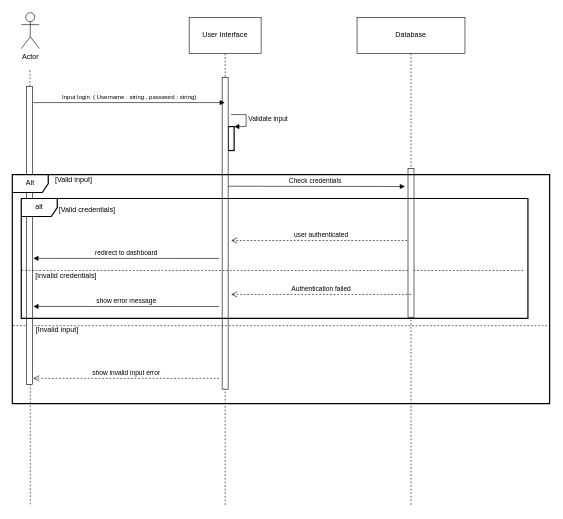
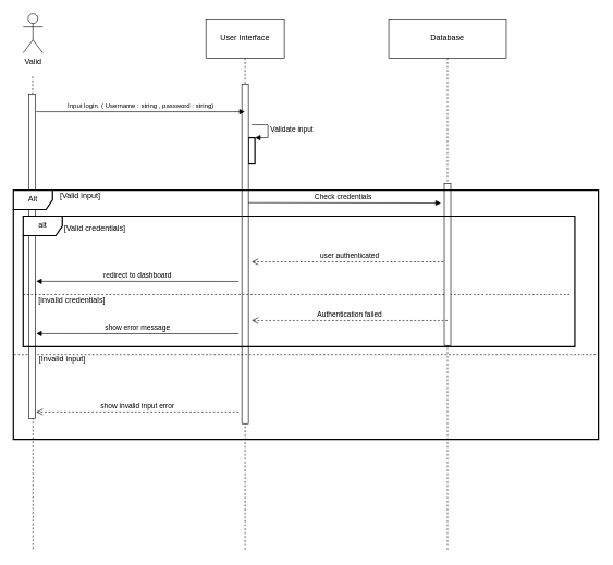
  <mxCell id="0" />
  <mxCell id="1" parent="0" />
  <mxCell id="2" value="Check credentials" style="html=1;verticalAlign=bottom;endArrow=block;exitX=0.5;exitY=0.349;exitDx=0;exitDy=0;exitPerimeter=0;" edge="1" parent="1" source="7"><mxGeometry width="80" relative="1" as="geometry"><mxPoint x="345" y="309.89" as="sourcePoint" /><mxPoint x="675" y="310.29" as="targetPoint" /></mxGeometry></mxCell>
- <mxCell id="3" value="Actor" style="shape=umlActor;verticalLabelPosition=bottom;labelBackgroundColor=#ffffff;verticalAlign=top;html=1;" vertex="1" parent="1"><mxGeometry x="35" y="20.29" width="30" height="60" as="geometry" /></mxCell>
+ <mxCell id="3" value="Valid" style="shape=umlActor;verticalLabelPosition=bottom;labelBackgroundColor=#ffffff;verticalAlign=top;html=1;" vertex="1" parent="1"><mxGeometry x="35" y="20.29" width="30" height="60" as="geometry" /></mxCell>
  <mxCell id="4" value="User Interface" style="shape=umlLifeline;perimeter=lifelinePerimeter;whiteSpace=wrap;html=1;container=1;collapsible=0;recursiveResize=0;outlineConnect=0;size=60;" vertex="1" parent="1"><mxGeometry x="315" y="28.29" width="120" height="814" as="geometry" /></mxCell>
  <mxCell id="5" value="" style="html=1;points=[];perimeter=orthogonalPerimeter;strokeWidth=2;" vertex="1" parent="4"><mxGeometry x="65" y="182" width="10" height="40" as="geometry" /></mxCell>
  <mxCell id="6" value="Validate input" style="edgeStyle=orthogonalEdgeStyle;html=1;align=left;spacingLeft=2;endArrow=block;rounded=0;entryX=1;entryY=0;" edge="1" target="5" parent="4"><mxGeometry relative="1" as="geometry"><mxPoint x="70" y="162" as="sourcePoint" /><Array as="points"><mxPoint x="95" y="162" /></Array></mxGeometry></mxCell>
  <mxCell id="7" value="" style="html=1;points=[];perimeter=orthogonalPerimeter;" vertex="1" parent="4"><mxGeometry x="55" y="100" width="10" height="520" as="geometry" /></mxCell>
  <mxCell id="8" value="" style="endArrow=none;dashed=1;html=1;" edge="1" parent="1" source="10"><mxGeometry width="50" height="50" relative="1" as="geometry"><mxPoint x="50.5" y="844.29" as="sourcePoint" /><mxPoint x="49.5" y="114.29" as="targetPoint" /></mxGeometry></mxCell>
  <mxCell id="9" value="" style="endArrow=none;dashed=1;html=1;entryX=1;entryY=0.66;entryDx=0;entryDy=0;entryPerimeter=0;exitX=0.001;exitY=0.66;exitDx=0;exitDy=0;exitPerimeter=0;" edge="1" parent="1" source="26" target="26"><mxGeometry width="50" height="50" relative="1" as="geometry"><mxPoint x="45" y="500.29" as="sourcePoint" /><mxPoint x="375" y="480.29" as="targetPoint" /></mxGeometry></mxCell>
  <mxCell id="10" value="" style="html=1;points=[];perimeter=orthogonalPerimeter;strokeWidth=1;" vertex="1" parent="1"><mxGeometry x="44" y="143.29" width="10" height="497" as="geometry" /></mxCell>
  <mxCell id="11" value="" style="endArrow=none;dashed=1;html=1;" edge="1" parent="1" target="10"><mxGeometry width="50" height="50" relative="1" as="geometry"><mxPoint x="50" y="840.29" as="sourcePoint" /><mxPoint x="49.5" y="114.29" as="targetPoint" /></mxGeometry></mxCell>
  <mxCell id="12" value="[Invalid input]" style="text;html=1;strokeColor=none;fillColor=none;align=center;verticalAlign=middle;whiteSpace=wrap;rounded=0;" vertex="1" parent="1"><mxGeometry x="55" y="540.29" width="80" height="20" as="geometry" /></mxCell>
  <mxCell id="13" value="[Valid credentials]" style="text;html=1;strokeColor=none;fillColor=none;align=center;verticalAlign=middle;whiteSpace=wrap;rounded=0;" vertex="1" parent="1"><mxGeometry x="95" y="340.29" width="100" height="20" as="geometry" /></mxCell>
  <mxCell id="14" value="user authenticated" style="html=1;verticalAlign=bottom;endArrow=open;dashed=1;endSize=8;" edge="1" parent="1" source="19"><mxGeometry relative="1" as="geometry"><mxPoint x="685.04" y="400.65" as="sourcePoint" /><mxPoint x="385" y="400.29" as="targetPoint" /><Array as="points"><mxPoint x="555" y="400.29" /></Array></mxGeometry></mxCell>
  <mxCell id="15" value="redirect to dashboard" style="html=1;verticalAlign=bottom;endArrow=block;entryX=0.039;entryY=0.366;entryDx=0;entryDy=0;entryPerimeter=0;" edge="1" parent="1" target="26"><mxGeometry width="80" relative="1" as="geometry"><mxPoint x="365" y="430.29" as="sourcePoint" /><mxPoint x="225" y="450.29" as="targetPoint" /></mxGeometry></mxCell>
  <mxCell id="16" value="" style="endArrow=none;dashed=1;html=1;" edge="1" parent="1"><mxGeometry width="50" height="50" relative="1" as="geometry"><mxPoint x="35" y="450.29" as="sourcePoint" /><mxPoint x="875" y="450.29" as="targetPoint" /></mxGeometry></mxCell>
  <mxCell id="17" value="[invalid credentials]" style="text;html=1;strokeColor=none;fillColor=none;align=center;verticalAlign=middle;whiteSpace=wrap;rounded=0;" vertex="1" parent="1"><mxGeometry x="55" y="450.29" width="110" height="20" as="geometry" /></mxCell>
  <mxCell id="18" value="show invalid input error" style="html=1;verticalAlign=bottom;endArrow=open;dashed=1;endSize=8;" edge="1" parent="1"><mxGeometry relative="1" as="geometry"><mxPoint x="365" y="630.29" as="sourcePoint" /><mxPoint x="55" y="630.29" as="targetPoint" /><Array as="points"><mxPoint x="195" y="630.29" /></Array></mxGeometry></mxCell>
  <mxCell id="19" value="Database" style="shape=umlLifeline;perimeter=lifelinePerimeter;whiteSpace=wrap;html=1;container=1;collapsible=0;recursiveResize=0;outlineConnect=0;size=60;" vertex="1" parent="1"><mxGeometry x="595" y="28.29" width="180" height="814" as="geometry" /></mxCell>
  <mxCell id="20" value="" style="html=1;points=[];perimeter=orthogonalPerimeter;strokeWidth=1;" vertex="1" parent="19"><mxGeometry x="85" y="252" width="10" height="248" as="geometry" /></mxCell>
  <mxCell id="21" value="&lt;font style=&quot;font-size: 10px&quot;&gt;Input login&amp;nbsp; ( Username : string , password : string)&lt;/font&gt;" style="html=1;verticalAlign=bottom;endArrow=block;" edge="1" parent="1" target="4"><mxGeometry width="80" relative="1" as="geometry"><mxPoint x="55" y="170.29" as="sourcePoint" /><mxPoint x="125" y="170.29" as="targetPoint" /></mxGeometry></mxCell>
  <mxCell id="22" value="Authentication failed" style="html=1;verticalAlign=bottom;endArrow=open;dashed=1;endSize=8;" edge="1" parent="1"><mxGeometry relative="1" as="geometry"><mxPoint x="685" y="490.29" as="sourcePoint" /><mxPoint x="385" y="490.29" as="targetPoint" /><Array as="points"><mxPoint x="515" y="490.29" /></Array></mxGeometry></mxCell>
  <mxCell id="23" value="show error message" style="html=1;verticalAlign=bottom;endArrow=block;entryX=0.039;entryY=0.366;entryDx=0;entryDy=0;entryPerimeter=0;" edge="1" parent="1"><mxGeometry width="80" relative="1" as="geometry"><mxPoint x="365.05" y="510.48" as="sourcePoint" /><mxPoint x="55.002" y="510.292" as="targetPoint" /></mxGeometry></mxCell>
  <mxCell id="24" value="alt" style="shape=umlFrame;whiteSpace=wrap;html=1;strokeWidth=2;" vertex="1" parent="1"><mxGeometry x="35" y="330.29" width="845" height="200" as="geometry" /></mxCell>
  <mxCell id="25" value="[Valid input]" style="text;html=1;strokeColor=none;fillColor=none;align=center;verticalAlign=middle;whiteSpace=wrap;rounded=0;" vertex="1" parent="1"><mxGeometry x="80" y="290.29" width="85" height="20" as="geometry" /></mxCell>
  <mxCell id="26" value="Alt" style="shape=umlFrame;whiteSpace=wrap;html=1;strokeWidth=2;width=60;height=30;" vertex="1" parent="1"><mxGeometry x="20" y="290.29" width="896.21" height="382" as="geometry" /></mxCell>
